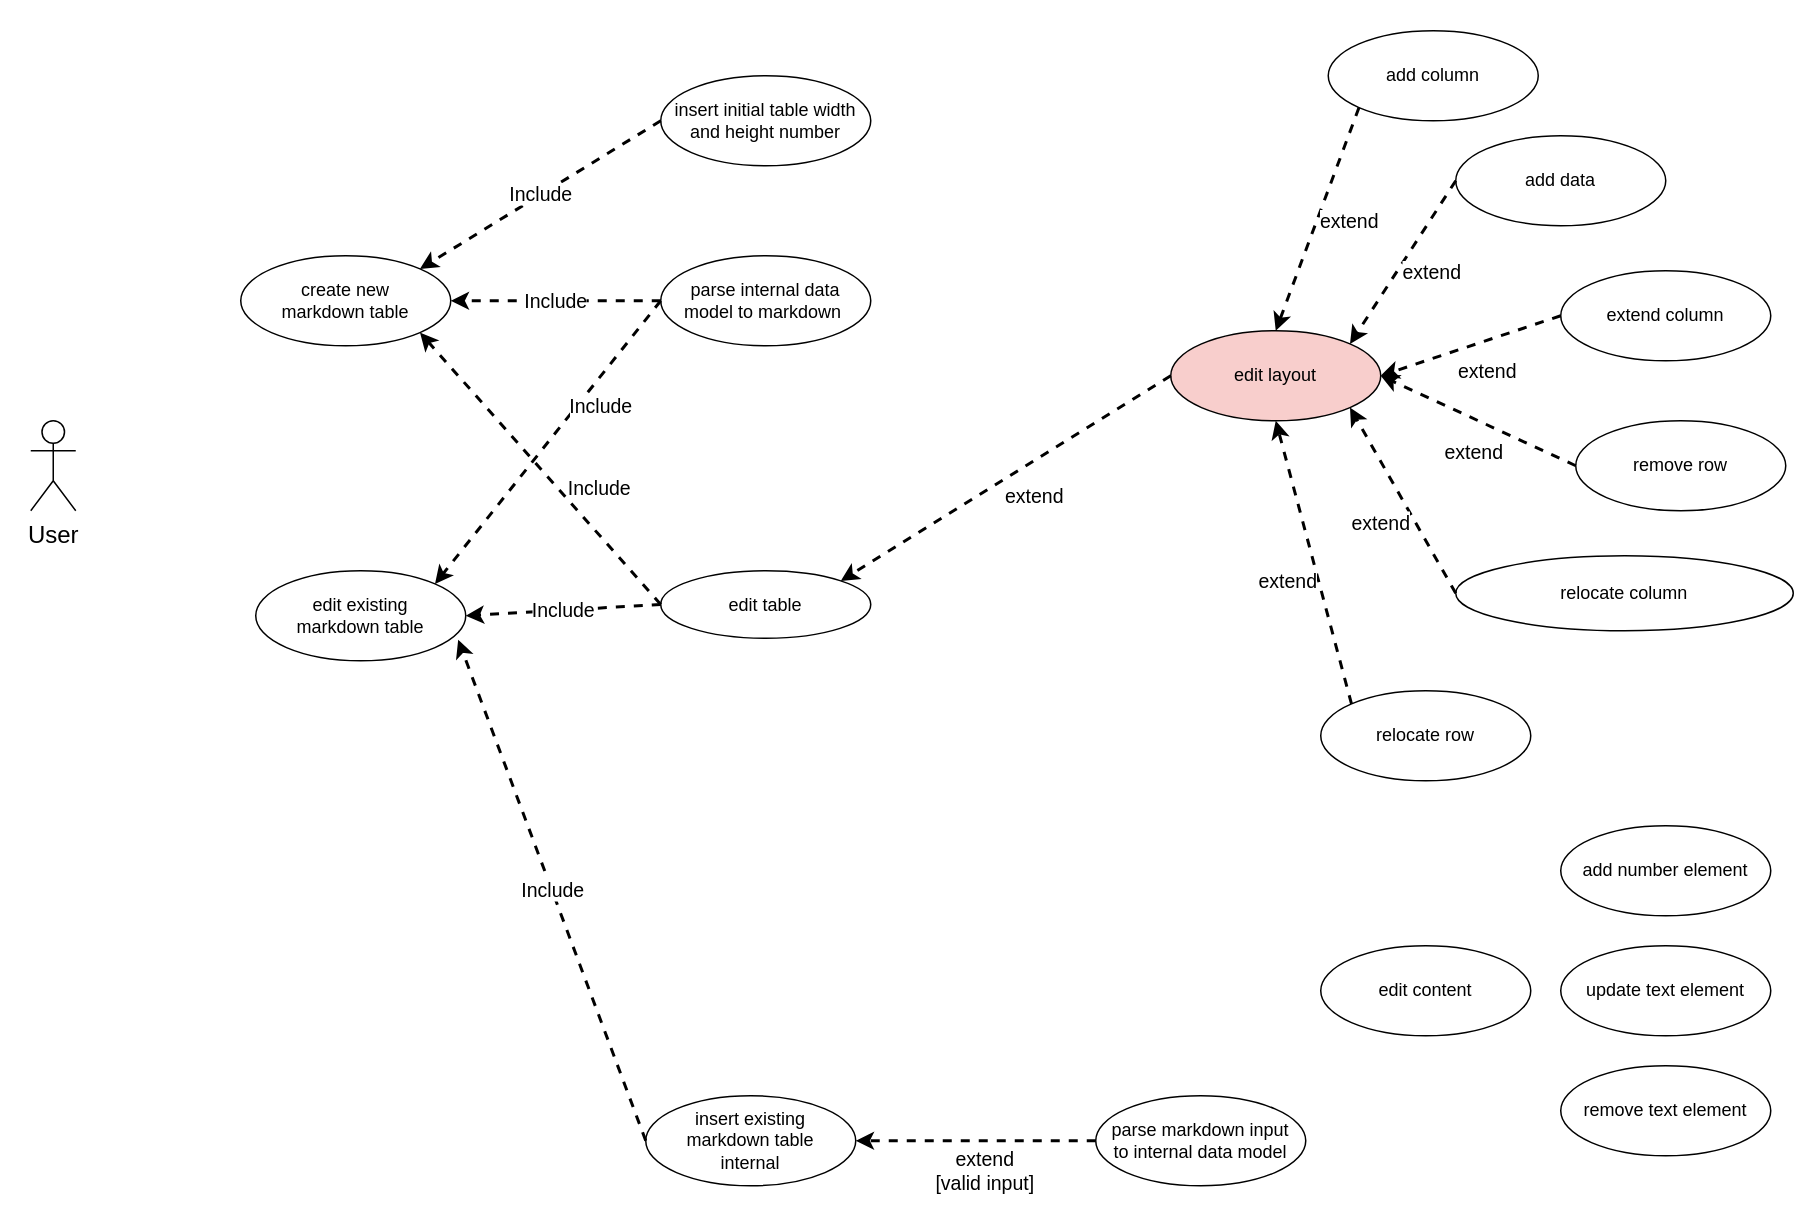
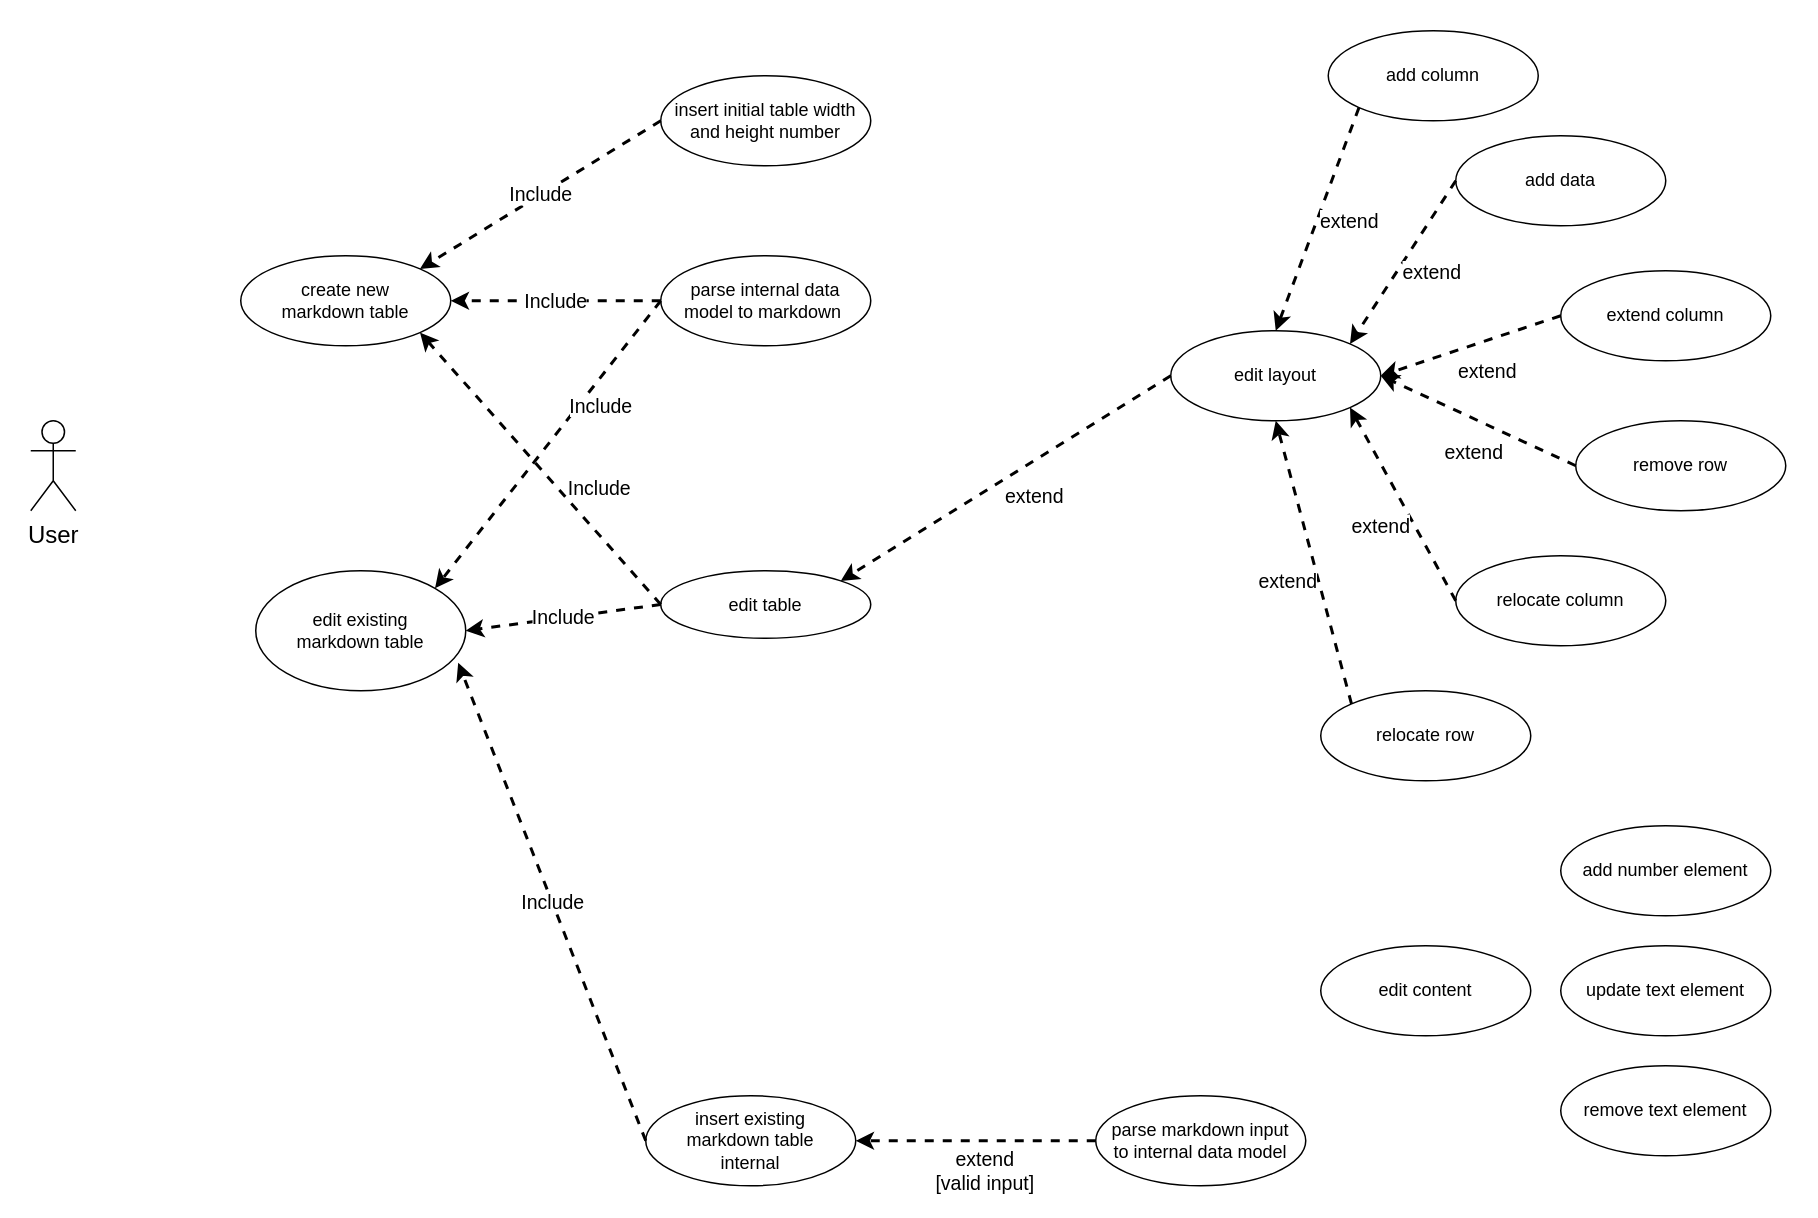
  <mxCell id="0" />
  <mxCell id="1" parent="0" />
  <mxCell id="2" value="&lt;font style=&quot;font-size: 16px&quot;&gt;User&lt;/font&gt;" style="shape=umlActor;verticalLabelPosition=bottom;verticalAlign=top;html=1;outlineConnect=0;" parent="1" vertex="1"><mxGeometry x="20" y="280" width="30" height="60" as="geometry" /></mxCell>
  <mxCell id="3" value="insert initial table width and height number" style="ellipse;whiteSpace=wrap;html=1;" parent="1" vertex="1"><mxGeometry x="440" y="50" width="140" height="60" as="geometry" /></mxCell>
  <mxCell id="4" value="create new&lt;br&gt;markdown table" style="ellipse;whiteSpace=wrap;html=1;" vertex="1" parent="1"><mxGeometry x="160" y="170" width="140" height="60" as="geometry" /></mxCell>
- <mxCell id="5" value="edit existing&lt;br&gt;markdown table" style="ellipse;whiteSpace=wrap;html=1;" vertex="1" parent="1"><mxGeometry x="170" y="380" width="140" height="60" as="geometry" /></mxCell>
+ <mxCell id="5" value="edit existing&lt;br&gt;markdown table" style="ellipse;whiteSpace=wrap;html=1;" vertex="1" parent="1"><mxGeometry x="170" y="380" width="140" height="80" as="geometry" /></mxCell>
  <mxCell id="6" value="insert existing&lt;br&gt;markdown table&lt;br&gt;internal" style="ellipse;whiteSpace=wrap;html=1;" vertex="1" parent="1"><mxGeometry x="430" y="730" width="140" height="60" as="geometry" /></mxCell>
  <mxCell id="7" value="Include" style="endArrow=classic;html=1;strokeWidth=2;dashed=1;fontSize=13;entryX=1;entryY=0;entryDx=0;entryDy=0;exitX=0;exitY=0.5;exitDx=0;exitDy=0;" edge="1" parent="1" source="3" target="4"><mxGeometry width="50" height="50" relative="1" as="geometry"><mxPoint x="420" y="540" as="sourcePoint" /><mxPoint x="470" y="490" as="targetPoint" /></mxGeometry></mxCell>
  <mxCell id="8" value="parse markdown input&lt;br&gt;to internal data model" style="ellipse;whiteSpace=wrap;html=1;" vertex="1" parent="1"><mxGeometry x="730" y="730" width="140" height="60" as="geometry" /></mxCell>
  <mxCell id="9" value="extend&lt;br&gt;[valid input]" style="endArrow=classic;html=1;strokeWidth=2;dashed=1;fontSize=13;exitX=0;exitY=0.5;exitDx=0;exitDy=0;entryX=1;entryY=0.5;entryDx=0;entryDy=0;" edge="1" parent="1" source="8" target="6"><mxGeometry x="-0.077" y="20" width="50" height="50" relative="1" as="geometry"><mxPoint x="440.5" y="560" as="sourcePoint" /><mxPoint x="580" y="620" as="targetPoint" /><mxPoint as="offset" /></mxGeometry></mxCell>
  <mxCell id="10" value="parse internal data &lt;br&gt;model to markdown&amp;nbsp;" style="ellipse;whiteSpace=wrap;html=1;" vertex="1" parent="1"><mxGeometry x="440" y="170" width="140" height="60" as="geometry" /></mxCell>
  <mxCell id="11" value="Include" style="endArrow=classic;html=1;strokeWidth=2;dashed=1;fontSize=13;entryX=1;entryY=0;entryDx=0;entryDy=0;exitX=0;exitY=0.5;exitDx=0;exitDy=0;" edge="1" parent="1" source="10" target="5"><mxGeometry x="-0.34" y="12" width="50" height="50" relative="1" as="geometry"><mxPoint x="440" y="420" as="sourcePoint" /><mxPoint x="320" y="420" as="targetPoint" /><mxPoint as="offset" /></mxGeometry></mxCell>
  <mxCell id="12" value="Include" style="endArrow=classic;html=1;strokeWidth=2;dashed=1;fontSize=13;entryX=1;entryY=0.5;entryDx=0;entryDy=0;exitX=0;exitY=0.5;exitDx=0;exitDy=0;" edge="1" parent="1" source="10" target="4"><mxGeometry width="50" height="50" relative="1" as="geometry"><mxPoint x="440" y="340" as="sourcePoint" /><mxPoint x="299.497" y="398.787" as="targetPoint" /></mxGeometry></mxCell>
  <mxCell id="13" value="edit table" style="ellipse;whiteSpace=wrap;html=1;" vertex="1" parent="1"><mxGeometry x="440" y="380" width="140" height="45" as="geometry" /></mxCell>
  <mxCell id="14" value="Include" style="endArrow=classic;html=1;strokeWidth=2;dashed=1;fontSize=13;exitX=0;exitY=0.5;exitDx=0;exitDy=0;entryX=1;entryY=0.5;entryDx=0;entryDy=0;" edge="1" parent="1" source="13" target="5"><mxGeometry width="50" height="50" relative="1" as="geometry"><mxPoint x="440" y="250" as="sourcePoint" /><mxPoint x="290" y="390" as="targetPoint" /></mxGeometry></mxCell>
  <mxCell id="15" value="Include" style="endArrow=classic;html=1;strokeWidth=2;dashed=1;fontSize=13;exitX=0;exitY=0.5;exitDx=0;exitDy=0;entryX=1;entryY=1;entryDx=0;entryDy=0;" edge="1" parent="1" source="13" target="4"><mxGeometry x="-0.299" y="-21" width="50" height="50" relative="1" as="geometry"><mxPoint x="440" y="340" as="sourcePoint" /><mxPoint x="300" y="400" as="targetPoint" /><mxPoint as="offset" /></mxGeometry></mxCell>
  <mxCell id="16" value="Include" style="endArrow=classic;html=1;strokeWidth=2;dashed=1;fontSize=13;exitX=0;exitY=0.5;exitDx=0;exitDy=0;entryX=0.964;entryY=0.767;entryDx=0;entryDy=0;entryPerimeter=0;" edge="1" parent="1" source="6" target="5"><mxGeometry width="50" height="50" relative="1" as="geometry"><mxPoint x="450" y="420" as="sourcePoint" /><mxPoint x="320" y="420" as="targetPoint" /></mxGeometry></mxCell>
- <mxCell id="17" value="edit layout" style="ellipse;whiteSpace=wrap;html=1;fillColor=#f8cecc;" vertex="1" parent="1"><mxGeometry x="780" y="220" width="140" height="60" as="geometry" /></mxCell>
+ <mxCell id="17" value="edit layout" style="ellipse;whiteSpace=wrap;html=1;" vertex="1" parent="1"><mxGeometry x="780" y="220" width="140" height="60" as="geometry" /></mxCell>
  <mxCell id="18" value="edit content" style="ellipse;whiteSpace=wrap;html=1;" vertex="1" parent="1"><mxGeometry x="880" y="630" width="140" height="60" as="geometry" /></mxCell>
  <mxCell id="19" value="add column" style="ellipse;whiteSpace=wrap;html=1;" vertex="1" parent="1"><mxGeometry x="885" y="20" width="140" height="60" as="geometry" /></mxCell>
  <mxCell id="20" value="add data" style="ellipse;whiteSpace=wrap;html=1;" vertex="1" parent="1"><mxGeometry x="970" y="90" width="140" height="60" as="geometry" /></mxCell>
  <mxCell id="21" value="extend column" style="ellipse;whiteSpace=wrap;html=1;" vertex="1" parent="1"><mxGeometry x="1040" y="180" width="140" height="60" as="geometry" /></mxCell>
  <mxCell id="22" value="remove row" style="ellipse;whiteSpace=wrap;html=1;" vertex="1" parent="1"><mxGeometry x="1050" y="280" width="140" height="60" as="geometry" /></mxCell>
  <mxCell id="23" value="relocate row" style="ellipse;whiteSpace=wrap;html=1;" vertex="1" parent="1"><mxGeometry x="880" y="460" width="140" height="60" as="geometry" /></mxCell>
- <mxCell id="24" value="relocate column" style="ellipse;whiteSpace=wrap;html=1;" vertex="1" parent="1"><mxGeometry x="970" y="370" width="225" height="50" as="geometry" /></mxCell>
+ <mxCell id="24" value="relocate column" style="ellipse;whiteSpace=wrap;html=1;" vertex="1" parent="1"><mxGeometry x="970" y="370" width="140" height="60" as="geometry" /></mxCell>
  <mxCell id="25" value="extend" style="endArrow=classic;html=1;strokeWidth=2;dashed=1;fontSize=13;exitX=0;exitY=1;exitDx=0;exitDy=0;entryX=0.5;entryY=0;entryDx=0;entryDy=0;" edge="1" parent="1" source="19" target="17"><mxGeometry x="-0.077" y="20" width="50" height="50" relative="1" as="geometry"><mxPoint x="810" y="530" as="sourcePoint" /><mxPoint x="650" y="530" as="targetPoint" /><mxPoint as="offset" /></mxGeometry></mxCell>
  <mxCell id="26" value="extend" style="endArrow=classic;html=1;strokeWidth=2;dashed=1;fontSize=13;exitX=0;exitY=0.5;exitDx=0;exitDy=0;entryX=1;entryY=0;entryDx=0;entryDy=0;" edge="1" parent="1" source="20" target="17"><mxGeometry x="-0.077" y="20" width="50" height="50" relative="1" as="geometry"><mxPoint x="910.503" y="71.213" as="sourcePoint" /><mxPoint x="860" y="230" as="targetPoint" /><mxPoint as="offset" /></mxGeometry></mxCell>
  <mxCell id="27" value="extend" style="endArrow=classic;html=1;strokeWidth=2;dashed=1;fontSize=13;exitX=0;exitY=0.5;exitDx=0;exitDy=0;entryX=1;entryY=0.5;entryDx=0;entryDy=0;" edge="1" parent="1" source="21" target="17"><mxGeometry x="-0.077" y="20" width="50" height="50" relative="1" as="geometry"><mxPoint x="980" y="130" as="sourcePoint" /><mxPoint x="909.497" y="238.787" as="targetPoint" /><mxPoint as="offset" /></mxGeometry></mxCell>
  <mxCell id="28" value="extend" style="endArrow=classic;html=1;strokeWidth=2;dashed=1;fontSize=13;exitX=0;exitY=0.5;exitDx=0;exitDy=0;entryX=1;entryY=0.5;entryDx=0;entryDy=0;" edge="1" parent="1" source="22" target="17"><mxGeometry x="-0.077" y="20" width="50" height="50" relative="1" as="geometry"><mxPoint x="1050" y="220" as="sourcePoint" /><mxPoint x="930" y="260" as="targetPoint" /><mxPoint as="offset" /></mxGeometry></mxCell>
  <mxCell id="29" value="extend" style="endArrow=classic;html=1;strokeWidth=2;dashed=1;fontSize=13;exitX=0;exitY=0.5;exitDx=0;exitDy=0;entryX=1;entryY=1;entryDx=0;entryDy=0;" edge="1" parent="1" source="24" target="17"><mxGeometry x="-0.077" y="20" width="50" height="50" relative="1" as="geometry"><mxPoint x="1060" y="320" as="sourcePoint" /><mxPoint x="930" y="260" as="targetPoint" /><mxPoint as="offset" /></mxGeometry></mxCell>
  <mxCell id="30" value="extend" style="endArrow=classic;html=1;strokeWidth=2;dashed=1;fontSize=13;exitX=0;exitY=0;exitDx=0;exitDy=0;entryX=0.5;entryY=1;entryDx=0;entryDy=0;" edge="1" parent="1" source="23" target="17"><mxGeometry x="-0.077" y="20" width="50" height="50" relative="1" as="geometry"><mxPoint x="980" y="410" as="sourcePoint" /><mxPoint x="909.497" y="281.213" as="targetPoint" /><mxPoint as="offset" /></mxGeometry></mxCell>
  <mxCell id="31" value="extend" style="endArrow=classic;html=1;strokeWidth=2;dashed=1;fontSize=13;exitX=0;exitY=0.5;exitDx=0;exitDy=0;entryX=1;entryY=0;entryDx=0;entryDy=0;" edge="1" parent="1" source="17" target="13"><mxGeometry x="-0.077" y="20" width="50" height="50" relative="1" as="geometry"><mxPoint x="910.503" y="71.213" as="sourcePoint" /><mxPoint x="860" y="230" as="targetPoint" /><mxPoint as="offset" /></mxGeometry></mxCell>
  <mxCell id="32" value="add number element" style="ellipse;whiteSpace=wrap;html=1;" vertex="1" parent="1"><mxGeometry x="1040" y="550" width="140" height="60" as="geometry" /></mxCell>
  <mxCell id="33" value="update text element" style="ellipse;whiteSpace=wrap;html=1;" vertex="1" parent="1"><mxGeometry x="1040" y="630" width="140" height="60" as="geometry" /></mxCell>
  <mxCell id="34" value="remove text element" style="ellipse;whiteSpace=wrap;html=1;" vertex="1" parent="1"><mxGeometry x="1040" y="710" width="140" height="60" as="geometry" /></mxCell>
